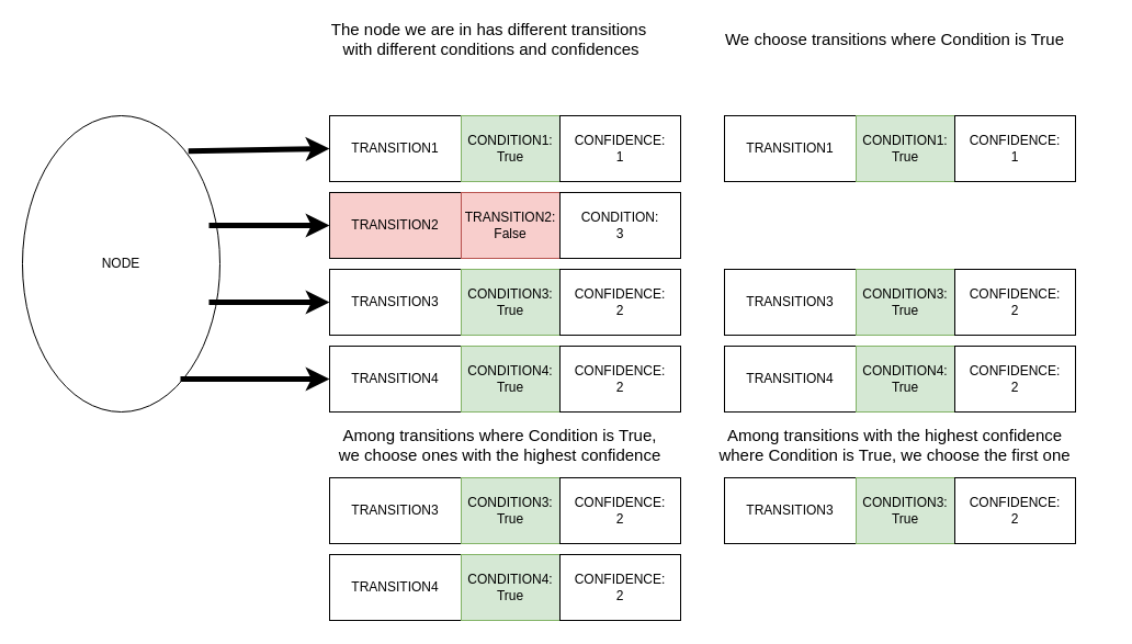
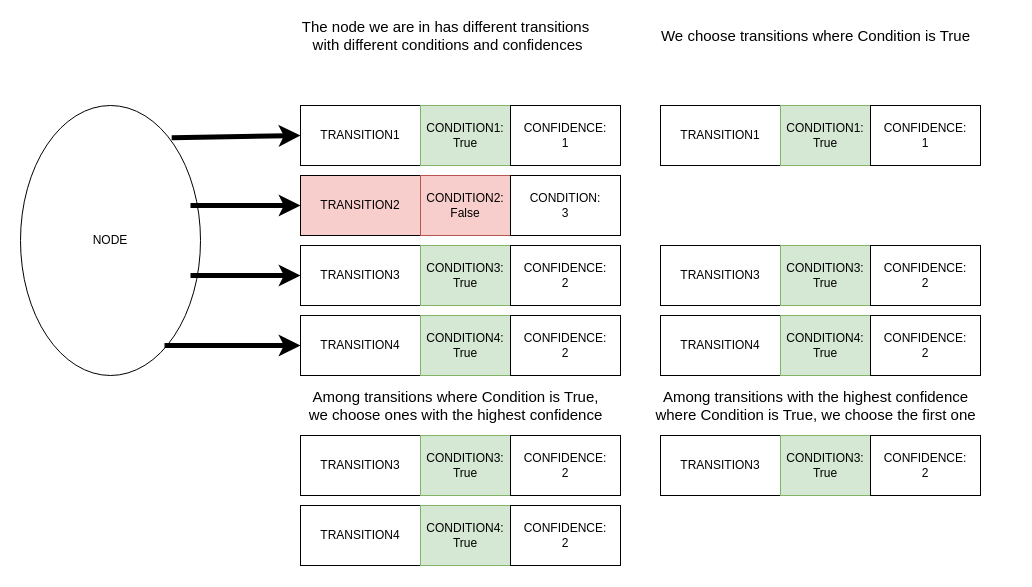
  <mxCell id="0" />
  <mxCell id="1" parent="0" />
  <mxCell id="2" value="TRANSITION1" style="rounded=0;whiteSpace=wrap;html=1;" vertex="1" parent="1"><mxGeometry x="300" y="105" width="120" height="60" as="geometry" /></mxCell>
  <mxCell id="3" value="&lt;div&gt;CONDITION1:&lt;/div&gt;&lt;div&gt;True&lt;br&gt;&lt;/div&gt;" style="rounded=0;whiteSpace=wrap;html=1;fillColor=#d5e8d4;strokeColor=#82b366;" vertex="1" parent="1"><mxGeometry x="420" y="105" width="90" height="60" as="geometry" /></mxCell>
  <mxCell id="4" value="&lt;div&gt;CONFIDENCE:&lt;/div&gt;&lt;div&gt;1&lt;br&gt;&lt;/div&gt;" style="rounded=0;whiteSpace=wrap;html=1;" vertex="1" parent="1"><mxGeometry x="510" y="105" width="110" height="60" as="geometry" /></mxCell>
  <mxCell id="5" value="TRANSITION2" style="rounded=0;whiteSpace=wrap;html=1;fillColor=#f8cecc;" vertex="1" parent="1"><mxGeometry x="300" y="175" width="120" height="60" as="geometry" /></mxCell>
- <mxCell id="6" value="&lt;div&gt;TRANSITION2:&lt;/div&gt;&lt;div&gt;False&lt;br&gt;&lt;/div&gt;" style="rounded=0;whiteSpace=wrap;html=1;fillColor=#f8cecc;strokeColor=#b85450;" vertex="1" parent="1"><mxGeometry x="420" y="175" width="90" height="60" as="geometry" /></mxCell>
+ <mxCell id="6" value="&lt;div&gt;CONDITION2:&lt;/div&gt;&lt;div&gt;False&lt;br&gt;&lt;/div&gt;" style="rounded=0;whiteSpace=wrap;html=1;fillColor=#f8cecc;strokeColor=#b85450;" vertex="1" parent="1"><mxGeometry x="420" y="175" width="90" height="60" as="geometry" /></mxCell>
  <mxCell id="7" value="&lt;div&gt;CONDITION:&lt;/div&gt;&lt;div&gt;3&lt;br&gt;&lt;/div&gt;" style="rounded=0;whiteSpace=wrap;html=1;" vertex="1" parent="1"><mxGeometry x="510" y="175" width="110" height="60" as="geometry" /></mxCell>
  <mxCell id="8" value="TRANSITION3" style="rounded=0;whiteSpace=wrap;html=1;" vertex="1" parent="1"><mxGeometry x="300" y="245" width="120" height="60" as="geometry" /></mxCell>
  <mxCell id="9" value="&lt;div&gt;CONDITION3:&lt;/div&gt;&lt;div&gt;True&lt;br&gt;&lt;/div&gt;" style="rounded=0;whiteSpace=wrap;html=1;fillColor=#d5e8d4;strokeColor=#82b366;" vertex="1" parent="1"><mxGeometry x="420" y="245" width="90" height="60" as="geometry" /></mxCell>
  <mxCell id="10" value="&lt;div&gt;CONFIDENCE:&lt;/div&gt;2" style="rounded=0;whiteSpace=wrap;html=1;" vertex="1" parent="1"><mxGeometry x="510" y="245" width="110" height="60" as="geometry" /></mxCell>
  <mxCell id="11" value="TRANSITION4" style="rounded=0;whiteSpace=wrap;html=1;" vertex="1" parent="1"><mxGeometry x="300" y="315" width="120" height="60" as="geometry" /></mxCell>
  <mxCell id="12" value="&lt;div&gt;CONDITION4:&lt;/div&gt;&lt;div&gt;True&lt;br&gt;&lt;/div&gt;" style="rounded=0;whiteSpace=wrap;html=1;fillColor=#d5e8d4;strokeColor=#82b366;" vertex="1" parent="1"><mxGeometry x="420" y="315" width="90" height="60" as="geometry" /></mxCell>
  <mxCell id="13" value="&lt;div&gt;CONFIDENCE:&lt;/div&gt;&lt;div&gt;2&lt;br&gt;&lt;/div&gt;" style="rounded=0;whiteSpace=wrap;html=1;" vertex="1" parent="1"><mxGeometry x="510" y="315" width="110" height="60" as="geometry" /></mxCell>
  <mxCell id="14" value="NODE" style="ellipse;whiteSpace=wrap;html=1;" vertex="1" parent="1"><mxGeometry x="20" y="105" width="180" height="270" as="geometry" /></mxCell>
  <mxCell id="15" value="" style="endArrow=classic;html=1;rounded=0;strokeWidth=5;entryX=0;entryY=0.5;entryDx=0;entryDy=0;" edge="1" parent="1" target="5"><mxGeometry width="50" height="50" relative="1" as="geometry"><mxPoint x="190" y="205" as="sourcePoint" /><mxPoint x="390" y="135" as="targetPoint" /></mxGeometry></mxCell>
  <mxCell id="16" value="" style="endArrow=classic;html=1;rounded=0;strokeWidth=5;entryX=0;entryY=0.5;entryDx=0;entryDy=0;exitX=0.84;exitY=0.119;exitDx=0;exitDy=0;exitPerimeter=0;" edge="1" parent="1" source="14" target="2"><mxGeometry width="50" height="50" relative="1" as="geometry"><mxPoint x="340" y="185" as="sourcePoint" /><mxPoint x="390" y="135" as="targetPoint" /></mxGeometry></mxCell>
  <mxCell id="17" value="" style="endArrow=classic;html=1;rounded=0;strokeWidth=5;entryX=0;entryY=0.5;entryDx=0;entryDy=0;" edge="1" parent="1" target="8"><mxGeometry width="50" height="50" relative="1" as="geometry"><mxPoint x="190" y="275" as="sourcePoint" /><mxPoint x="390" y="135" as="targetPoint" /></mxGeometry></mxCell>
  <mxCell id="18" value="" style="endArrow=classic;html=1;rounded=0;strokeWidth=5;entryX=0;entryY=0.5;entryDx=0;entryDy=0;exitX=0.8;exitY=0.889;exitDx=0;exitDy=0;exitPerimeter=0;" edge="1" parent="1" source="14" target="11"><mxGeometry width="50" height="50" relative="1" as="geometry"><mxPoint x="340" y="185" as="sourcePoint" /><mxPoint x="390" y="135" as="targetPoint" /></mxGeometry></mxCell>
  <mxCell id="19" value="&lt;div&gt;&lt;font style=&quot;font-size: 15px;&quot;&gt;The node we are in has different transitions&lt;/font&gt;&lt;/div&gt;&lt;div&gt;&lt;font style=&quot;font-size: 15px;&quot;&gt;&amp;nbsp;with different conditions and confidences&lt;/font&gt;&lt;/div&gt;" style="text;html=1;align=center;verticalAlign=middle;resizable=0;points=[];autosize=1;strokeColor=none;fillColor=none;" vertex="1" parent="1"><mxGeometry x="270" y="20" width="350" height="30" as="geometry" /></mxCell>
  <mxCell id="20" value="TRANSITION1" style="rounded=0;whiteSpace=wrap;html=1;" vertex="1" parent="1"><mxGeometry x="660" y="105" width="120" height="60" as="geometry" /></mxCell>
  <mxCell id="21" value="&lt;div&gt;CONDITION1:&lt;/div&gt;&lt;div&gt;True&lt;br&gt;&lt;/div&gt;" style="rounded=0;whiteSpace=wrap;html=1;fillColor=#d5e8d4;strokeColor=#82b366;" vertex="1" parent="1"><mxGeometry x="780" y="105" width="90" height="60" as="geometry" /></mxCell>
  <mxCell id="22" value="&lt;div&gt;CONFIDENCE:&lt;/div&gt;&lt;div&gt;1&lt;br&gt;&lt;/div&gt;" style="rounded=0;whiteSpace=wrap;html=1;" vertex="1" parent="1"><mxGeometry x="870" y="105" width="110" height="60" as="geometry" /></mxCell>
  <mxCell id="23" value="TRANSITION3" style="rounded=0;whiteSpace=wrap;html=1;" vertex="1" parent="1"><mxGeometry x="660" y="245" width="120" height="60" as="geometry" /></mxCell>
  <mxCell id="24" value="&lt;div&gt;CONDITION3:&lt;/div&gt;&lt;div&gt;True&lt;br&gt;&lt;/div&gt;" style="rounded=0;whiteSpace=wrap;html=1;fillColor=#d5e8d4;strokeColor=#82b366;" vertex="1" parent="1"><mxGeometry x="780" y="245" width="90" height="60" as="geometry" /></mxCell>
  <mxCell id="25" value="&lt;div&gt;CONFIDENCE:&lt;/div&gt;2" style="rounded=0;whiteSpace=wrap;html=1;" vertex="1" parent="1"><mxGeometry x="870" y="245" width="110" height="60" as="geometry" /></mxCell>
  <mxCell id="26" value="TRANSITION4" style="rounded=0;whiteSpace=wrap;html=1;" vertex="1" parent="1"><mxGeometry x="660" y="315" width="120" height="60" as="geometry" /></mxCell>
  <mxCell id="27" value="&lt;div&gt;CONDITION4:&lt;/div&gt;&lt;div&gt;True&lt;br&gt;&lt;/div&gt;" style="rounded=0;whiteSpace=wrap;html=1;fillColor=#d5e8d4;strokeColor=#82b366;" vertex="1" parent="1"><mxGeometry x="780" y="315" width="90" height="60" as="geometry" /></mxCell>
  <mxCell id="28" value="&lt;div&gt;CONFIDENCE:&lt;/div&gt;&lt;div&gt;2&lt;br&gt;&lt;/div&gt;" style="rounded=0;whiteSpace=wrap;html=1;" vertex="1" parent="1"><mxGeometry x="870" y="315" width="110" height="60" as="geometry" /></mxCell>
  <mxCell id="29" value="We choose transitions where Condition is True" style="text;html=1;align=center;verticalAlign=middle;resizable=0;points=[];autosize=1;strokeColor=none;fillColor=none;fontSize=15;" vertex="1" parent="1"><mxGeometry x="630" y="25" width="370" height="20" as="geometry" /></mxCell>
  <mxCell id="30" value="&lt;div&gt;Among transitions where Condition is True, &lt;br&gt;&lt;/div&gt;&lt;div&gt;we choose ones with the highest confidence&lt;/div&gt;" style="text;html=1;align=center;verticalAlign=middle;resizable=0;points=[];autosize=1;strokeColor=none;fillColor=none;fontSize=15;" vertex="1" parent="1"><mxGeometry x="280" y="385" width="350" height="40" as="geometry" /></mxCell>
  <mxCell id="31" value="TRANSITION3" style="rounded=0;whiteSpace=wrap;html=1;" vertex="1" parent="1"><mxGeometry x="300" y="435" width="120" height="60" as="geometry" /></mxCell>
  <mxCell id="32" value="&lt;div&gt;CONDITION3:&lt;/div&gt;&lt;div&gt;True&lt;br&gt;&lt;/div&gt;" style="rounded=0;whiteSpace=wrap;html=1;fillColor=#d5e8d4;strokeColor=#82b366;" vertex="1" parent="1"><mxGeometry x="420" y="435" width="90" height="60" as="geometry" /></mxCell>
  <mxCell id="33" value="&lt;div&gt;CONFIDENCE:&lt;/div&gt;2" style="rounded=0;whiteSpace=wrap;html=1;" vertex="1" parent="1"><mxGeometry x="510" y="435" width="110" height="60" as="geometry" /></mxCell>
  <mxCell id="34" value="TRANSITION4" style="rounded=0;whiteSpace=wrap;html=1;" vertex="1" parent="1"><mxGeometry x="300" y="505" width="120" height="60" as="geometry" /></mxCell>
  <mxCell id="35" value="&lt;div&gt;CONDITION4:&lt;/div&gt;&lt;div&gt;True&lt;br&gt;&lt;/div&gt;" style="rounded=0;whiteSpace=wrap;html=1;fillColor=#d5e8d4;strokeColor=#82b366;" vertex="1" parent="1"><mxGeometry x="420" y="505" width="90" height="60" as="geometry" /></mxCell>
  <mxCell id="36" value="&lt;div&gt;CONFIDENCE:&lt;/div&gt;&lt;div&gt;2&lt;br&gt;&lt;/div&gt;" style="rounded=0;whiteSpace=wrap;html=1;" vertex="1" parent="1"><mxGeometry x="510" y="505" width="110" height="60" as="geometry" /></mxCell>
  <mxCell id="37" value="Among transitions with the highest confidence&lt;br&gt; where Condition is True, we choose the first one" style="text;html=1;align=center;verticalAlign=middle;resizable=0;points=[];autosize=1;strokeColor=none;fillColor=none;fontSize=15;" vertex="1" parent="1"><mxGeometry x="620" y="385" width="390" height="40" as="geometry" /></mxCell>
  <mxCell id="38" value="TRANSITION3" style="rounded=0;whiteSpace=wrap;html=1;" vertex="1" parent="1"><mxGeometry x="660" y="435" width="120" height="60" as="geometry" /></mxCell>
  <mxCell id="39" value="&lt;div&gt;CONDITION3:&lt;/div&gt;&lt;div&gt;True&lt;br&gt;&lt;/div&gt;" style="rounded=0;whiteSpace=wrap;html=1;fillColor=#d5e8d4;strokeColor=#82b366;" vertex="1" parent="1"><mxGeometry x="780" y="435" width="90" height="60" as="geometry" /></mxCell>
  <mxCell id="40" value="&lt;div&gt;CONFIDENCE:&lt;/div&gt;2" style="rounded=0;whiteSpace=wrap;html=1;" vertex="1" parent="1"><mxGeometry x="870" y="435" width="110" height="60" as="geometry" /></mxCell>
